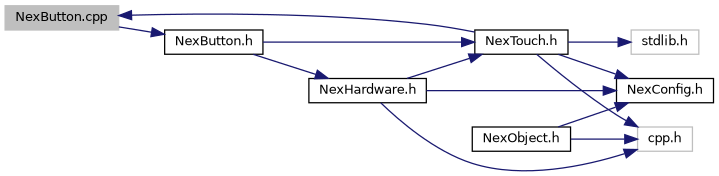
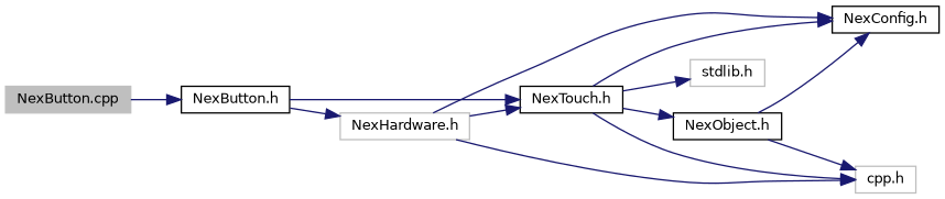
  digraph {
    rankdir=LR
    node [color=black fillcolor=white fontname=Helvetica fontsize=10 shape=record style=filled]
    edge [color=midnightblue fontname=Helvetica fontsize=10 labelfontname=Helvetica labelfontsize=10 style=solid]
    n1 [color=grey75 fillcolor=grey75 fontcolor=black height=0.2 label="NexButton.cpp" width=0.4]
    n2 [height=0.2 label="NexButton.h" width=0.4]
    n3 [height=0.2 label="NexTouch.h" width=0.4]
-   n4 [height=0.2 label="NexHardware.h" width=0.4]
+   n4 [color=grey75 height=0.2 label="NexHardware.h" width=0.4]
    n5 [color=grey75 height=0.2 label="cpp.h" width=0.4]
    n6 [color=grey75 height=0.2 label="stdlib.h" width=0.4]
    n7 [height=0.2 label="NexConfig.h" width=0.4]
    n8 [height=0.2 label="NexObject.h" width=0.4]
    n1 -> n2
    n2 -> n3
    n2 -> n4
    n3 -> n5
    n3 -> n6
    n3 -> n7
-   n3 -> n1
+   n3 -> n8
    n4 -> n3
    n4 -> n5
    n4 -> n7
    n8 -> n5
    n8 -> n7
  }
